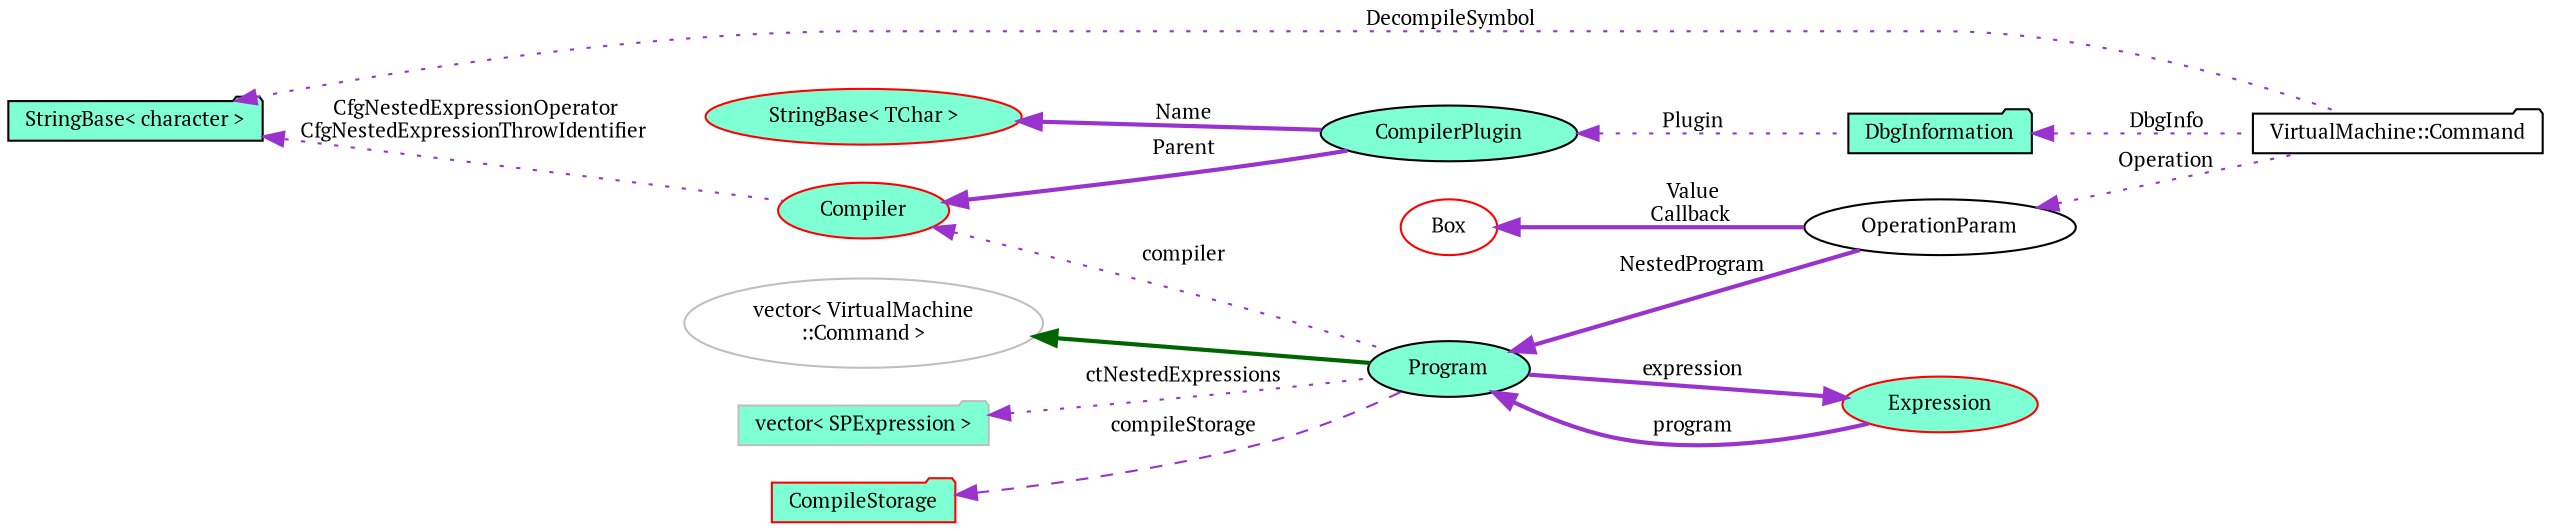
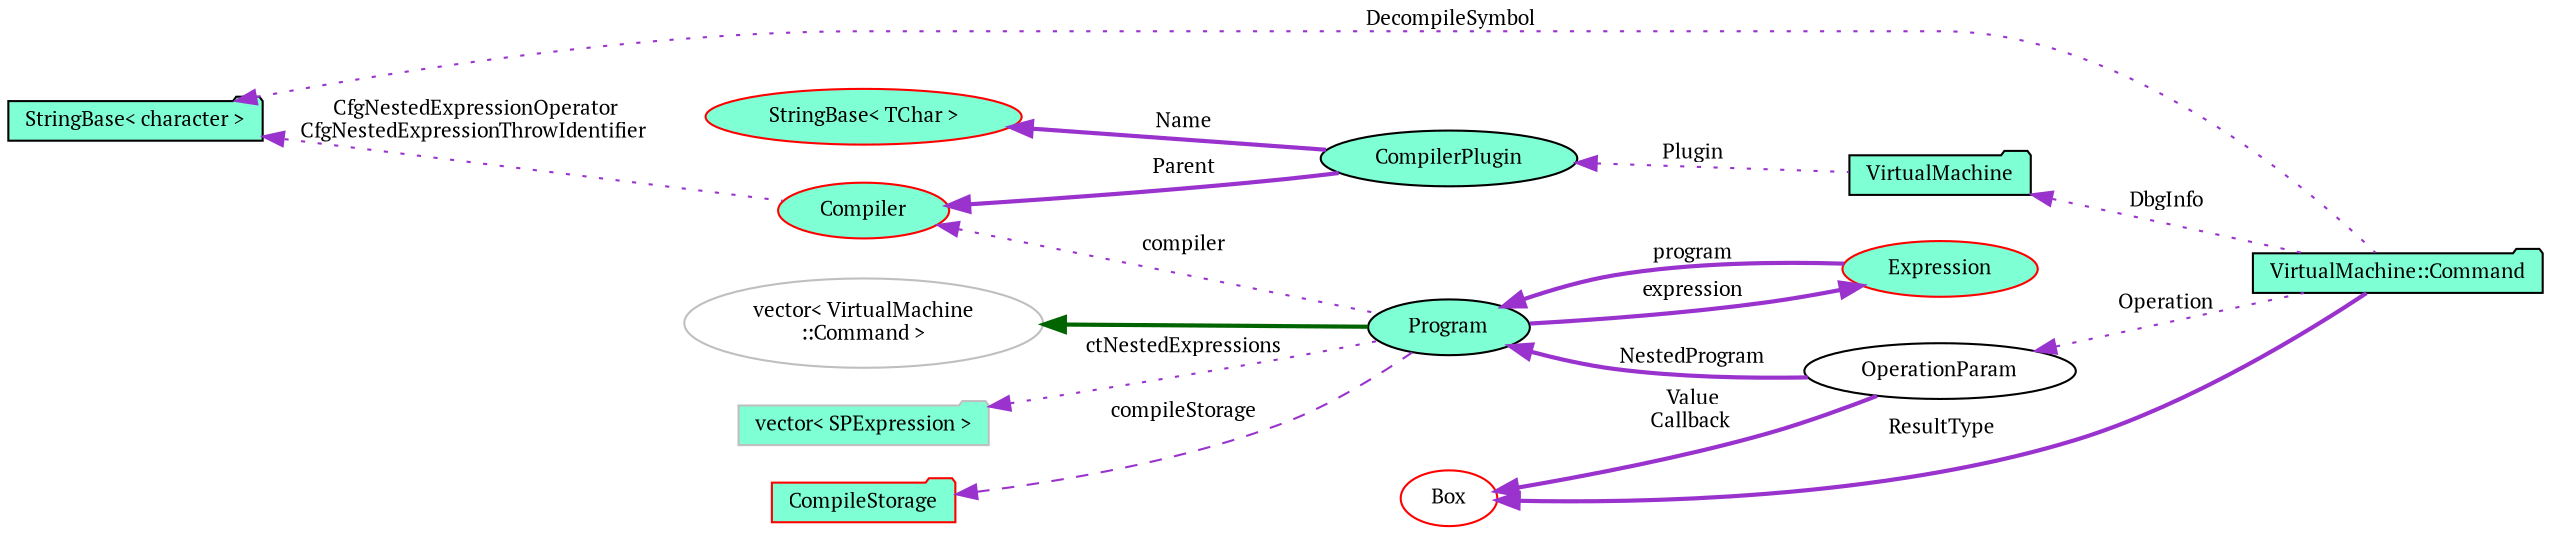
  digraph {
    fontname="PT Serif"
    rankdir=LR
    node [color=black fillcolor=aquamarine fontname="PT Serif" fontsize=10 shape=ellipse style=filled]
    edge [color=darkorchid3 dir=back fontname="PT Serif" fontsize=10 labelfontname=Helvetica labelfontsize=10 style=bold]
-   n1 [fillcolor=white fontcolor=black height=0.2 label="VirtualMachine::Command" shape=folder width=0.4]
+   n1 [fontcolor=black height=0.2 label="VirtualMachine::Command" shape=folder width=0.4]
    n2 [height=0.2 label="StringBase\< character \>" shape=folder width=0.4]
    n3 [color=red height=0.2 label=Compiler width=0.4]
    n4 [height=0.2 label=CompilerPlugin width=0.4]
    n5 [height=0.2 label=Program width=0.4]
-   n6 [height=0.2 label=DbgInformation shape=folder width=0.4]
+   n6 [height=0.2 label=VirtualMachine shape=folder width=0.4]
    n7 [fillcolor=white height=0.2 label=OperationParam width=0.4]
    n8 [color=red height=0.2 label=Expression width=0.4]
    n9 [color=red height=0.2 label="StringBase\< TChar \>" width=0.4]
    n10 [color=grey75 fillcolor=white height=0.2 label="vector\< VirtualMachine\l::Command \>" width=0.4]
    n11 [color=grey75 height=0.2 label="vector\< SPExpression \>" shape=folder width=0.4]
    n12 [color=red height=0.2 label=CompileStorage shape=folder width=0.4]
    n13 [color=red fillcolor=white height=0.2 label=Box width=0.4]
    n2 -> n1 [label=" DecompileSymbol" style=dotted]
    n2 -> n3 [label=" CfgNestedExpressionOperator\nCfgNestedExpressionThrowIdentifier" style=dotted]
    n3 -> n4 [label=" Parent"]
    n3 -> n5 [label=" compiler" style=dotted]
    n4 -> n6 [label=" Plugin" style=dotted]
    n5 -> n7 [label=" NestedProgram"]
    n5 -> n8 [label=" program"]
    n6 -> n1 [label=" DbgInfo" style=dotted]
    n7 -> n1 [label=" Operation" style=dotted]
    n8 -> n5 [label=" expression"]
    n9 -> n4 [label=" Name"]
    n10 -> n5 [color=darkgreen]
    n11 -> n5 [label=" ctNestedExpressions" style=dotted]
    n12 -> n5 [label=" compileStorage" style=dashed]
+   n13 -> n1 [label=" ResultType"]
    n13 -> n7 [label=" Value\nCallback"]
  }
